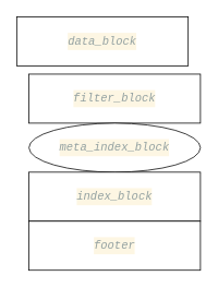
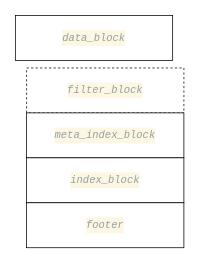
  <mxCell id="0" />
  <mxCell id="1" parent="0" />
  <mxCell id="2" value="&lt;div style=&quot;background-color: rgb(253 , 246 , 227) ; font-family: &amp;#34;menlo&amp;#34; , &amp;#34;monaco&amp;#34; , &amp;#34;courier new&amp;#34; , monospace ; font-size: 14px ; line-height: 21px&quot;&gt;&lt;div style=&quot;color: rgb(51 , 51 , 51) ; font-family: &amp;#34;menlo&amp;#34; , &amp;#34;monaco&amp;#34; , &amp;#34;courier new&amp;#34; , monospace ; line-height: 21px&quot;&gt;&lt;span style=&quot;color: #93a1a1 ; font-style: italic&quot;&gt;data_block&lt;/span&gt;&lt;/div&gt;&lt;/div&gt;" style="rounded=0;whiteSpace=wrap;html=1;fillColor=default;strokeColor=default;fontColor=default;" vertex="1" parent="1"><mxGeometry x="20" y="20" width="210" height="60" as="geometry" /></mxCell>
- <mxCell id="3" value="&lt;div style=&quot;background-color: rgb(253 , 246 , 227) ; font-family: &amp;#34;menlo&amp;#34; , &amp;#34;monaco&amp;#34; , &amp;#34;courier new&amp;#34; , monospace ; font-size: 14px ; line-height: 21px&quot;&gt;&lt;div style=&quot;color: rgb(51 , 51 , 51) ; font-family: &amp;#34;menlo&amp;#34; , &amp;#34;monaco&amp;#34; , &amp;#34;courier new&amp;#34; , monospace ; line-height: 21px&quot;&gt;&lt;span style=&quot;color: #93a1a1 ; font-style: italic&quot;&gt;filter_block&lt;/span&gt;&lt;/div&gt;&lt;/div&gt;" style="rounded=0;whiteSpace=wrap;html=1;fillColor=default;strokeColor=default;fontColor=default;" vertex="1" parent="1"><mxGeometry x="35" y="90" width="210" height="60" as="geometry" /></mxCell>
- <mxCell id="4" value="&lt;div style=&quot;background-color: rgb(253 , 246 , 227) ; font-family: &amp;#34;menlo&amp;#34; , &amp;#34;monaco&amp;#34; , &amp;#34;courier new&amp;#34; , monospace ; font-size: 14px ; line-height: 21px&quot;&gt;&lt;div style=&quot;color: rgb(51 , 51 , 51) ; font-family: &amp;#34;menlo&amp;#34; , &amp;#34;monaco&amp;#34; , &amp;#34;courier new&amp;#34; , monospace ; line-height: 21px&quot;&gt;&lt;span style=&quot;color: #93a1a1 ; font-style: italic&quot;&gt;meta_index_block&lt;/span&gt;&lt;/div&gt;&lt;/div&gt;" style="ellipse;whiteSpace=wrap;html=1;fillColor=default;strokeColor=default;fontColor=default;" vertex="1" parent="1"><mxGeometry x="35" y="150" width="210" height="60" as="geometry" /></mxCell>
+ <mxCell id="3" value="&lt;div style=&quot;background-color: rgb(253 , 246 , 227) ; font-family: &amp;#34;menlo&amp;#34; , &amp;#34;monaco&amp;#34; , &amp;#34;courier new&amp;#34; , monospace ; font-size: 14px ; line-height: 21px&quot;&gt;&lt;div style=&quot;color: rgb(51 , 51 , 51) ; font-family: &amp;#34;menlo&amp;#34; , &amp;#34;monaco&amp;#34; , &amp;#34;courier new&amp;#34; , monospace ; line-height: 21px&quot;&gt;&lt;span style=&quot;color: #93a1a1 ; font-style: italic&quot;&gt;filter_block&lt;/span&gt;&lt;/div&gt;&lt;/div&gt;" style="rounded=0;whiteSpace=wrap;html=1;fillColor=default;strokeColor=default;fontColor=default;dashed=1;" vertex="1" parent="1"><mxGeometry x="35" y="90" width="210" height="60" as="geometry" /></mxCell>
+ <mxCell id="4" value="&lt;div style=&quot;background-color: rgb(253 , 246 , 227) ; font-family: &amp;#34;menlo&amp;#34; , &amp;#34;monaco&amp;#34; , &amp;#34;courier new&amp;#34; , monospace ; font-size: 14px ; line-height: 21px&quot;&gt;&lt;div style=&quot;color: rgb(51 , 51 , 51) ; font-family: &amp;#34;menlo&amp;#34; , &amp;#34;monaco&amp;#34; , &amp;#34;courier new&amp;#34; , monospace ; line-height: 21px&quot;&gt;&lt;span style=&quot;color: #93a1a1 ; font-style: italic&quot;&gt;meta_index_block&lt;/span&gt;&lt;/div&gt;&lt;/div&gt;" style="rounded=0;whiteSpace=wrap;html=1;fillColor=default;strokeColor=default;fontColor=default;" vertex="1" parent="1"><mxGeometry x="35" y="150" width="210" height="60" as="geometry" /></mxCell>
  <mxCell id="5" value="&lt;div style=&quot;background-color: rgb(253 , 246 , 227) ; font-family: &amp;#34;menlo&amp;#34; , &amp;#34;monaco&amp;#34; , &amp;#34;courier new&amp;#34; , monospace ; font-size: 14px ; line-height: 21px&quot;&gt;&lt;div style=&quot;color: rgb(51 , 51 , 51) ; font-family: &amp;#34;menlo&amp;#34; , &amp;#34;monaco&amp;#34; , &amp;#34;courier new&amp;#34; , monospace ; line-height: 21px&quot;&gt;&lt;span style=&quot;color: #93a1a1 ; font-style: italic&quot;&gt;index_block&lt;/span&gt;&lt;/div&gt;&lt;/div&gt;" style="rounded=0;whiteSpace=wrap;html=1;fillColor=default;strokeColor=default;fontColor=default;" vertex="1" parent="1"><mxGeometry x="35" y="210" width="210" height="60" as="geometry" /></mxCell>
  <mxCell id="6" value="&lt;div style=&quot;background-color: rgb(253 , 246 , 227) ; font-family: &amp;#34;menlo&amp;#34; , &amp;#34;monaco&amp;#34; , &amp;#34;courier new&amp;#34; , monospace ; font-size: 14px ; line-height: 21px&quot;&gt;&lt;div style=&quot;color: rgb(51 , 51 , 51) ; font-family: &amp;#34;menlo&amp;#34; , &amp;#34;monaco&amp;#34; , &amp;#34;courier new&amp;#34; , monospace ; line-height: 21px&quot;&gt;&lt;span style=&quot;color: #93a1a1 ; font-style: italic&quot;&gt;footer&lt;/span&gt;&lt;/div&gt;&lt;/div&gt;" style="rounded=0;whiteSpace=wrap;html=1;fillColor=default;strokeColor=default;fontColor=default;" vertex="1" parent="1"><mxGeometry x="35" y="270" width="210" height="60" as="geometry" /></mxCell>
